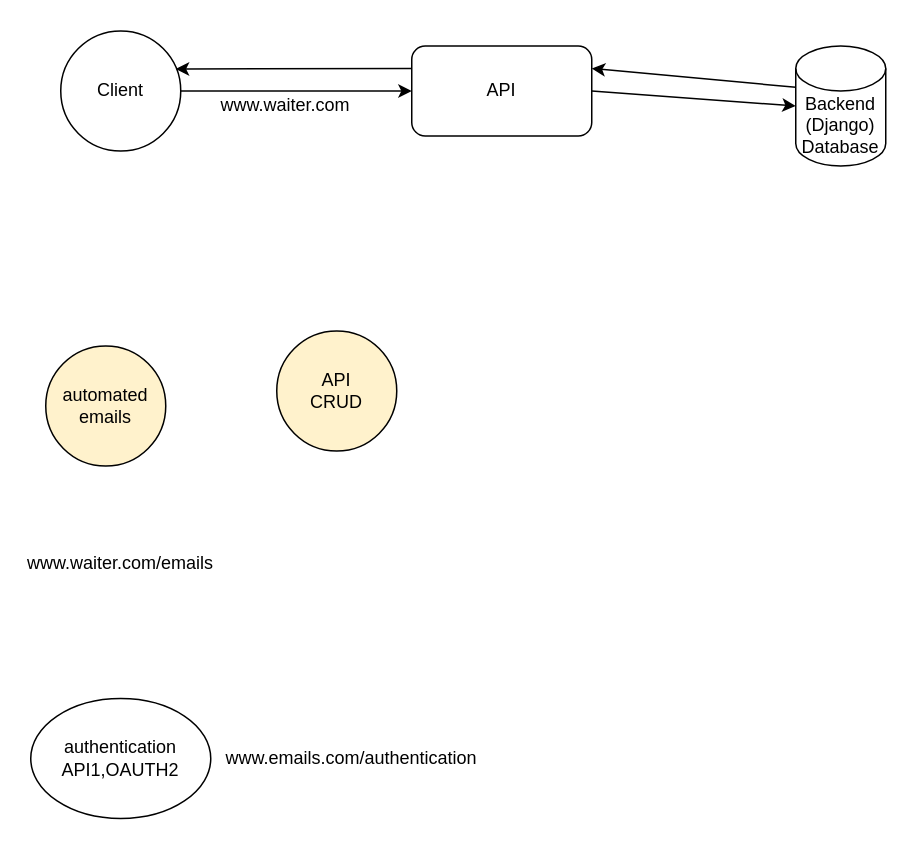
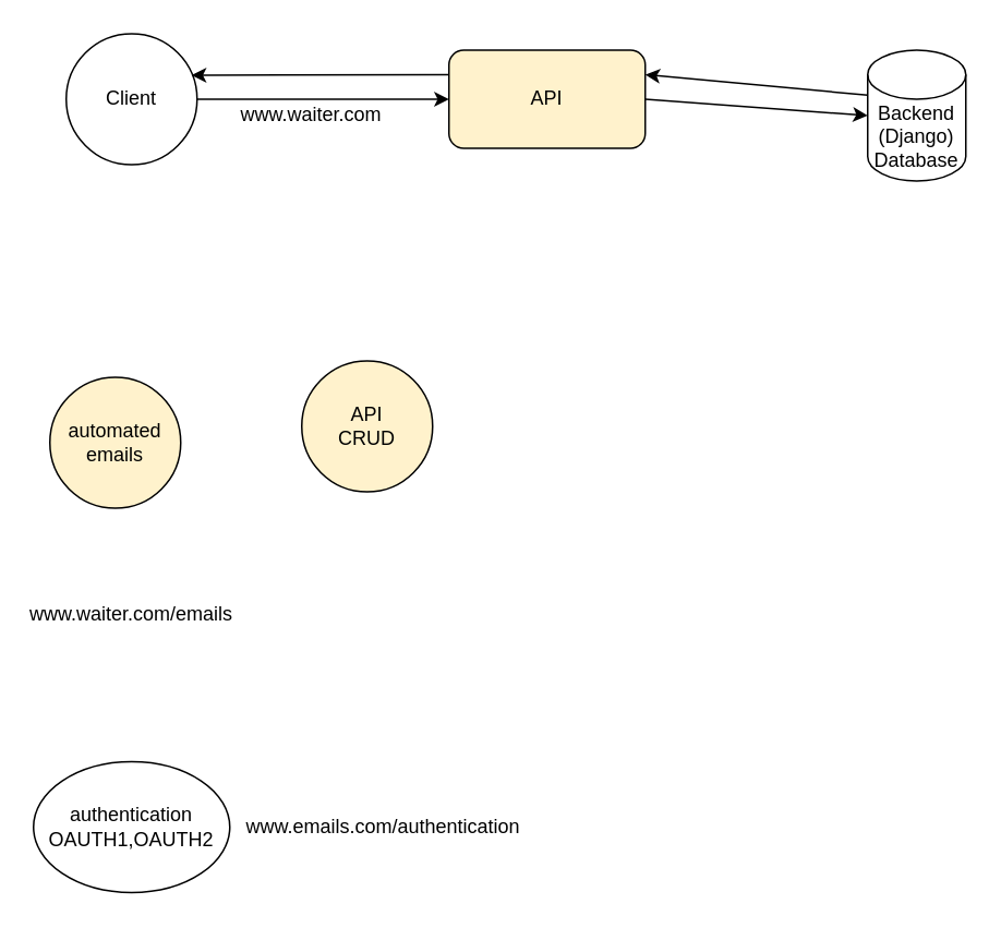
  <mxCell id="0" />
  <mxCell id="1" parent="0" />
  <mxCell id="2" style="edgeStyle=none;html=1;exitX=1;exitY=0.5;exitDx=0;exitDy=0;" edge="1" parent="1" source="3" target="6"><mxGeometry relative="1" as="geometry" /></mxCell>
  <mxCell id="3" value="Client" style="ellipse;whiteSpace=wrap;html=1;aspect=fixed;" vertex="1" parent="1"><mxGeometry x="40" y="20" width="80" height="80" as="geometry" /></mxCell>
  <mxCell id="4" style="edgeStyle=none;html=1;exitX=1;exitY=0.5;exitDx=0;exitDy=0;entryX=0;entryY=0.5;entryDx=0;entryDy=0;entryPerimeter=0;" edge="1" parent="1" source="6" target="8"><mxGeometry relative="1" as="geometry" /></mxCell>
  <mxCell id="5" style="edgeStyle=none;html=1;exitX=0;exitY=0.25;exitDx=0;exitDy=0;entryX=0.958;entryY=0.317;entryDx=0;entryDy=0;entryPerimeter=0;" edge="1" parent="1" source="6" target="3"><mxGeometry relative="1" as="geometry" /></mxCell>
- <mxCell id="6" value="API" style="rounded=1;whiteSpace=wrap;html=1;" vertex="1" parent="1"><mxGeometry x="274" y="30" width="120" height="60" as="geometry" /></mxCell>
+ <mxCell id="6" value="API" style="rounded=1;whiteSpace=wrap;html=1;fillColor=#fff2cc;" vertex="1" parent="1"><mxGeometry x="274" y="30" width="120" height="60" as="geometry" /></mxCell>
  <mxCell id="7" style="edgeStyle=none;html=1;exitX=0;exitY=0;exitDx=0;exitDy=27.5;exitPerimeter=0;entryX=1;entryY=0.25;entryDx=0;entryDy=0;" edge="1" parent="1" source="8" target="6"><mxGeometry relative="1" as="geometry" /></mxCell>
  <mxCell id="8" value="Backend&lt;br&gt;(Django)&lt;br&gt;Database" style="shape=cylinder3;whiteSpace=wrap;html=1;boundedLbl=1;backgroundOutline=1;size=15;" vertex="1" parent="1"><mxGeometry x="530" y="30" width="60" height="80" as="geometry" /></mxCell>
  <mxCell id="9" value="www.waiter.com" style="text;html=1;strokeColor=none;fillColor=none;align=center;verticalAlign=middle;whiteSpace=wrap;rounded=0;" vertex="1" parent="1"><mxGeometry x="160" y="55" width="60" height="30" as="geometry" /></mxCell>
- <mxCell id="10" value="authentication&lt;br&gt;API1,OAUTH2" style="ellipse;whiteSpace=wrap;html=1;" vertex="1" parent="1"><mxGeometry x="20" y="465" width="120" height="80" as="geometry" /></mxCell>
+ <mxCell id="10" value="authentication&lt;br&gt;OAUTH1,OAUTH2" style="ellipse;whiteSpace=wrap;html=1;" vertex="1" parent="1"><mxGeometry x="20" y="465" width="120" height="80" as="geometry" /></mxCell>
  <mxCell id="11" value="automated emails" style="ellipse;whiteSpace=wrap;html=1;aspect=fixed;fillColor=#fff2cc;" vertex="1" parent="1"><mxGeometry x="30" y="230" width="80" height="80" as="geometry" /></mxCell>
  <mxCell id="12" value="API &lt;br&gt;CRUD" style="ellipse;whiteSpace=wrap;html=1;aspect=fixed;fillColor=#fff2cc;" vertex="1" parent="1"><mxGeometry x="184" y="220" width="80" height="80" as="geometry" /></mxCell>
  <mxCell id="13" value="www.emails.com/authentication" style="text;html=1;strokeColor=none;fillColor=none;align=center;verticalAlign=middle;whiteSpace=wrap;rounded=0;" vertex="1" parent="1"><mxGeometry x="204" y="490" width="60" height="30" as="geometry" /></mxCell>
  <mxCell id="14" value="www.waiter.com/emails" style="text;html=1;strokeColor=none;fillColor=none;align=center;verticalAlign=middle;whiteSpace=wrap;rounded=0;" vertex="1" parent="1"><mxGeometry x="50" y="360" width="60" height="30" as="geometry" /></mxCell>
